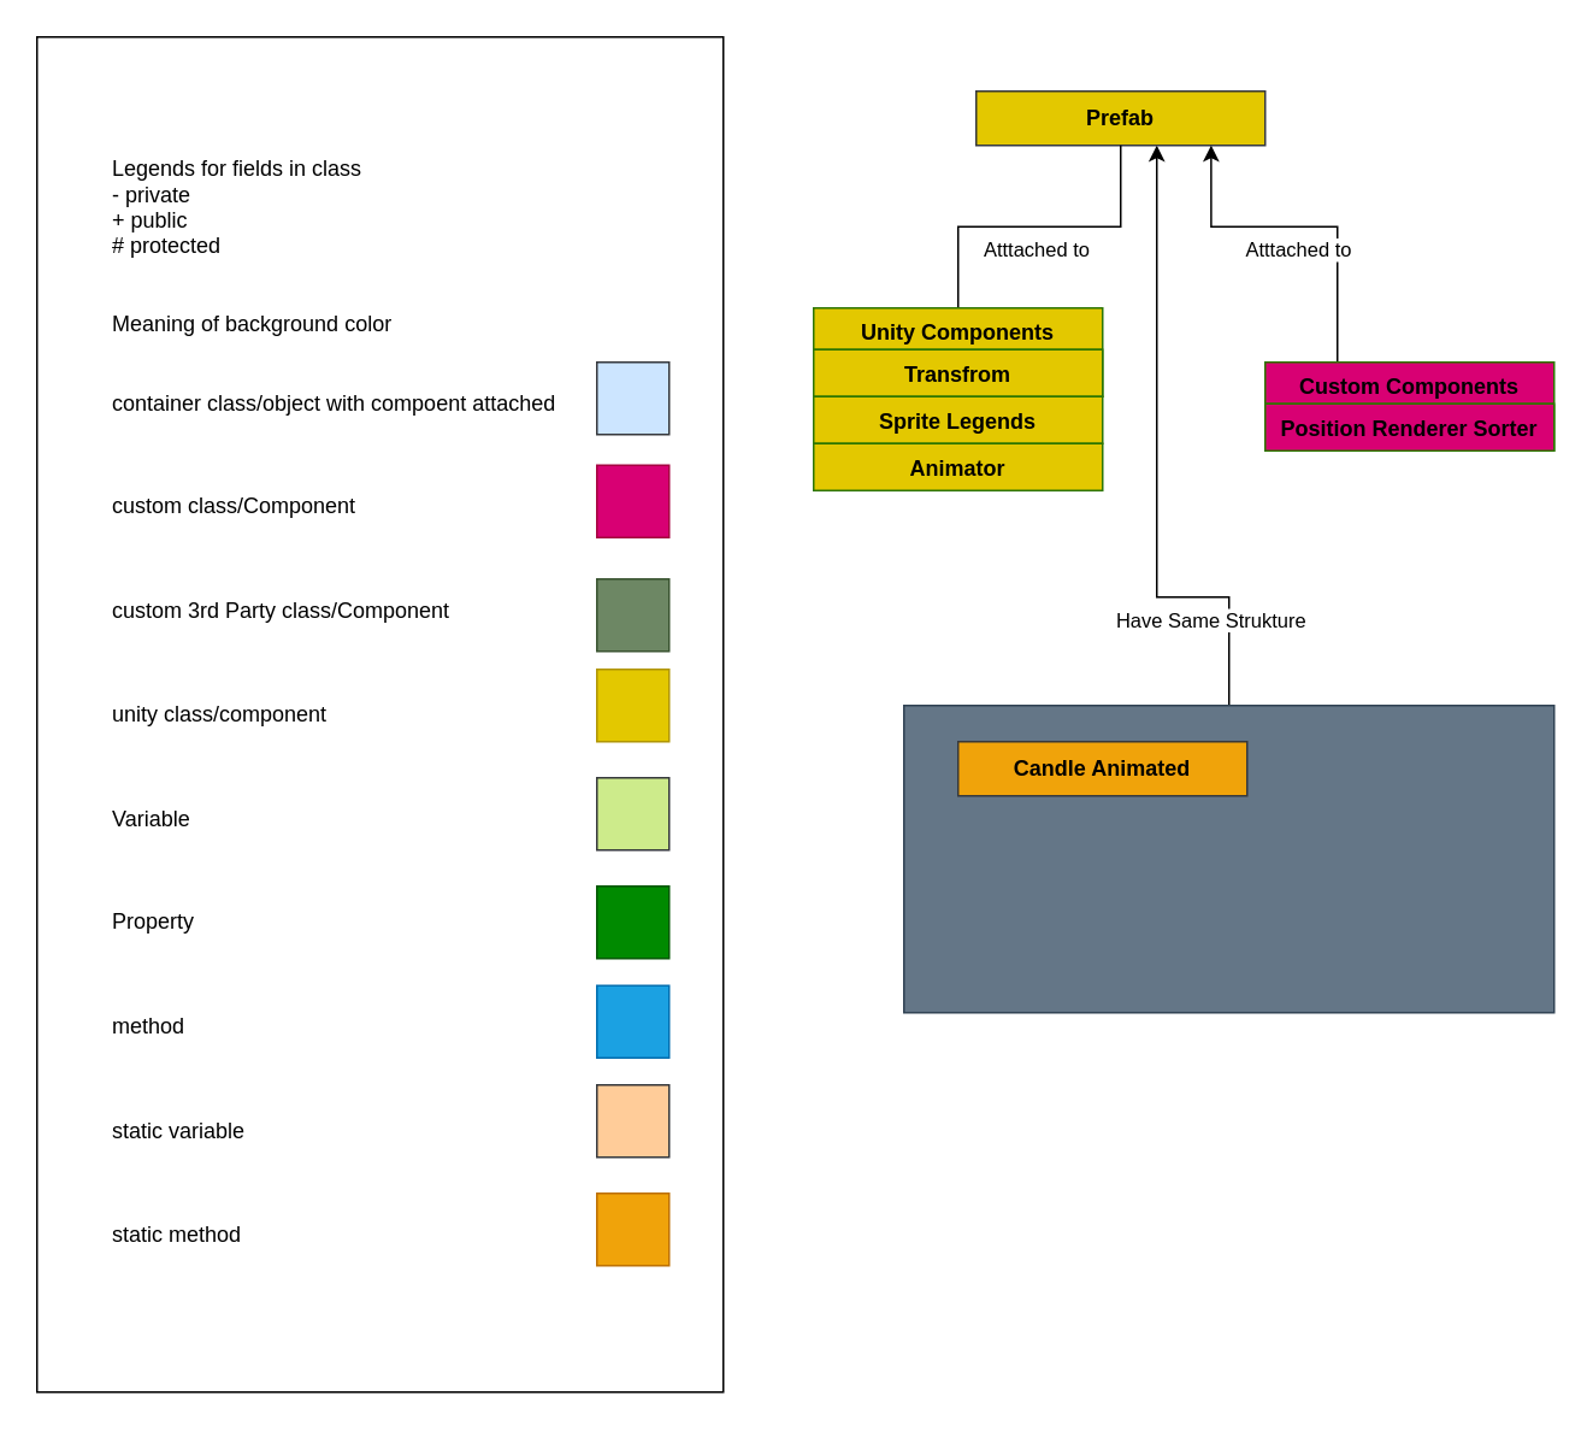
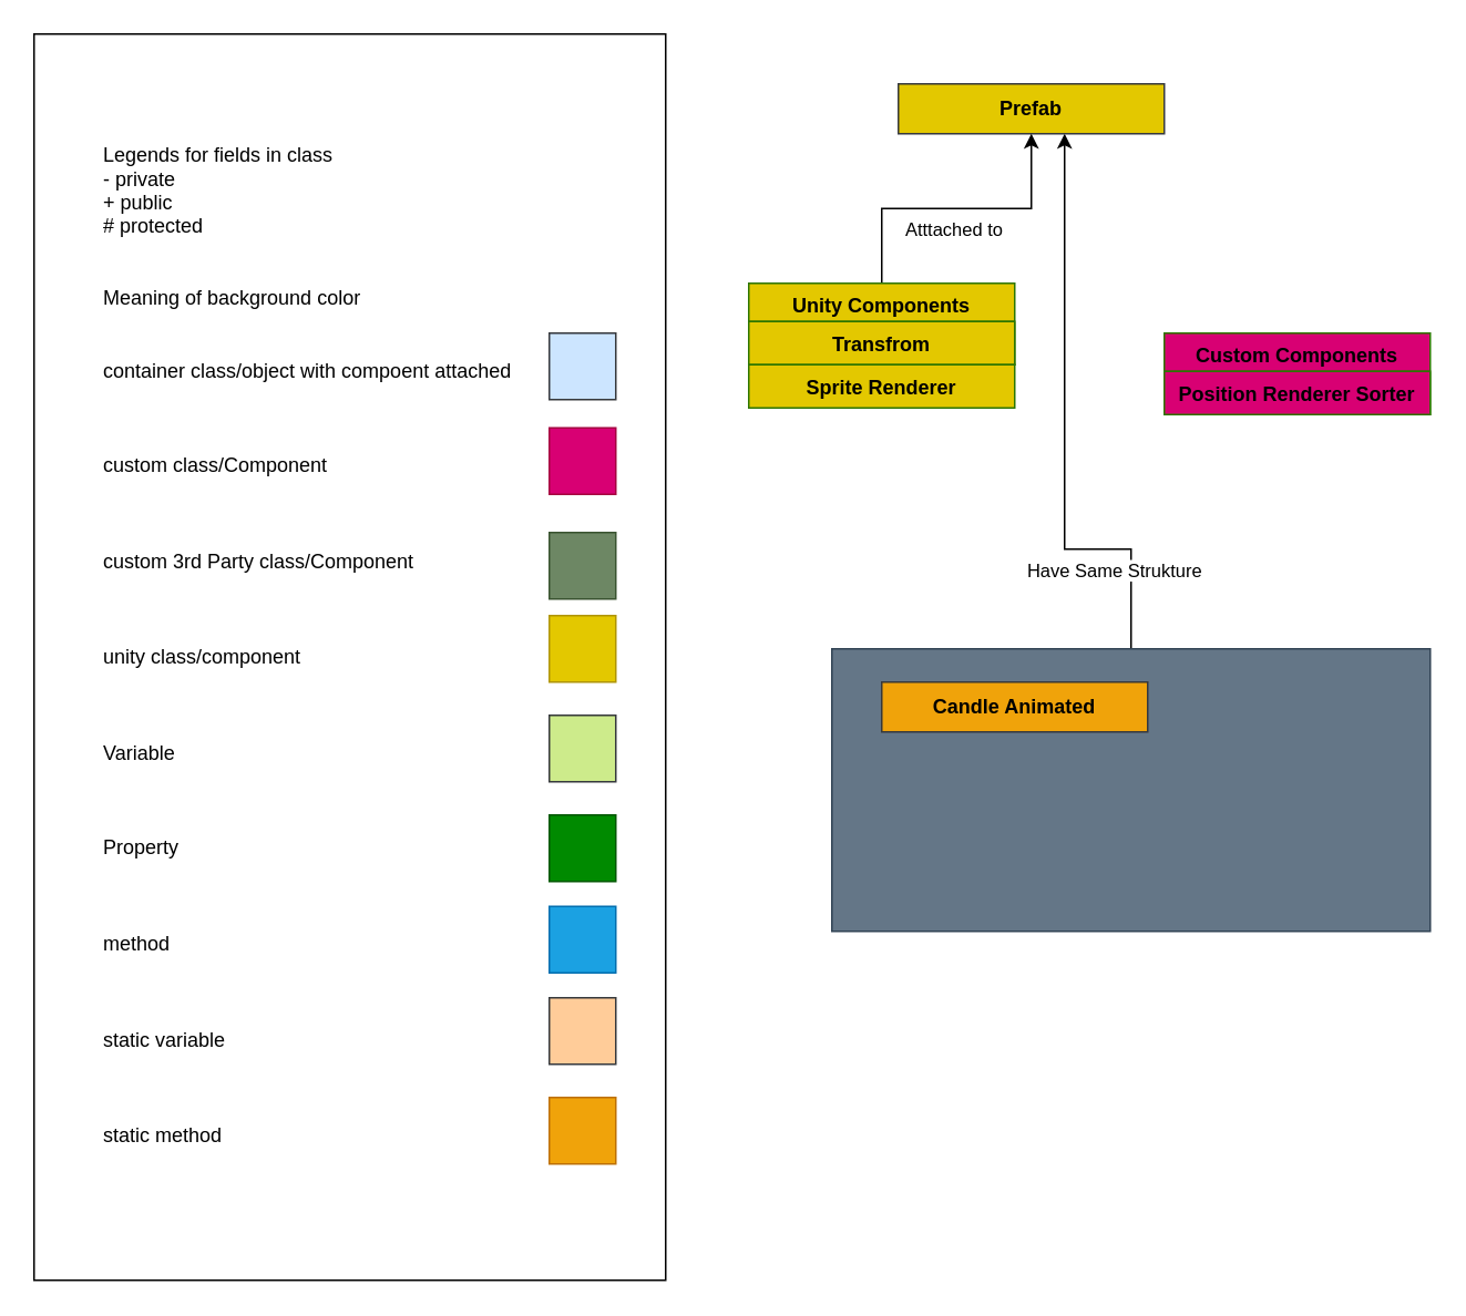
  <mxCell id="0" />
  <mxCell id="1" parent="0" />
  <mxCell id="2" value="Have Same Strukture" style="edgeStyle=orthogonalEdgeStyle;rounded=0;orthogonalLoop=1;jettySize=auto;html=1;entryX=0.625;entryY=1;entryDx=0;entryDy=0;entryPerimeter=0;fontColor=#000000;verticalAlign=top;" parent="1" source="3" target="14" edge="1"><mxGeometry x="-0.657" y="10" relative="1" as="geometry"><Array as="points"><mxPoint x="680" y="330" /><mxPoint x="640" y="330" /></Array><mxPoint x="-10" y="-10" as="offset" /></mxGeometry></mxCell>
  <mxCell id="3" value="" style="rounded=0;whiteSpace=wrap;html=1;fillColor=#647687;strokeColor=#314354;fontColor=#ffffff;" parent="1" vertex="1"><mxGeometry x="500" y="390" width="360" height="170" as="geometry" /></mxCell>
  <mxCell id="4" value="&lt;blockquote style=&quot;margin: 0 0 0 40px ; border: none ; padding: 0px&quot;&gt;&lt;div&gt;&lt;span&gt;Legends for fields in class&lt;/span&gt;&lt;/div&gt;&lt;div&gt;&lt;span&gt;- private&lt;/span&gt;&lt;/div&gt;&lt;div&gt;&lt;span&gt;+ public&lt;/span&gt;&lt;/div&gt;&lt;div&gt;&lt;span&gt;# protected&lt;/span&gt;&lt;/div&gt;&lt;div&gt;&lt;span&gt;&lt;br&gt;&lt;/span&gt;&lt;/div&gt;&lt;div&gt;&lt;span&gt;&lt;br&gt;&lt;/span&gt;&lt;/div&gt;&lt;div&gt;&lt;span&gt;Meaning of background color&lt;/span&gt;&lt;/div&gt;&lt;div&gt;&lt;span&gt;&lt;br&gt;&lt;/span&gt;&lt;/div&gt;&lt;div&gt;&lt;br&gt;&lt;/div&gt;&lt;div&gt;container class/object with compoent attached&lt;/div&gt;&lt;div&gt;&lt;span&gt;&lt;br&gt;&lt;/span&gt;&lt;/div&gt;&lt;div&gt;&lt;span&gt;&lt;br&gt;&lt;/span&gt;&lt;/div&gt;&lt;div&gt;&lt;span&gt;&lt;br&gt;&lt;/span&gt;&lt;/div&gt;&lt;div&gt;&lt;span&gt;custom class/Component&lt;/span&gt;&lt;/div&gt;&lt;div&gt;&lt;span&gt;&lt;br&gt;&lt;/span&gt;&lt;/div&gt;&lt;div&gt;&lt;span&gt;&lt;br&gt;&lt;/span&gt;&lt;/div&gt;&lt;div&gt;&lt;span&gt;&lt;br&gt;&lt;/span&gt;&lt;/div&gt;&lt;div&gt;&lt;span&gt;custom 3rd Party class/Component&lt;/span&gt;&lt;/div&gt;&lt;div&gt;&lt;span&gt;&lt;br&gt;&lt;/span&gt;&lt;/div&gt;&lt;div&gt;&lt;span&gt;&lt;br&gt;&lt;/span&gt;&lt;/div&gt;&lt;div&gt;&lt;span&gt;&lt;br&gt;&lt;/span&gt;&lt;/div&gt;&lt;div&gt;&lt;span&gt;unity class/component&lt;/span&gt;&lt;/div&gt;&lt;div&gt;&lt;span&gt;&lt;br&gt;&lt;/span&gt;&lt;/div&gt;&lt;div&gt;&lt;span&gt;&lt;br&gt;&lt;/span&gt;&lt;/div&gt;&lt;div&gt;&lt;span&gt;&lt;br&gt;&lt;/span&gt;&lt;/div&gt;&lt;div&gt;&lt;span&gt;Variable&lt;/span&gt;&lt;/div&gt;&lt;div&gt;&lt;span&gt;&lt;br&gt;&lt;/span&gt;&lt;/div&gt;&lt;div&gt;&lt;span&gt;&lt;br&gt;&lt;/span&gt;&lt;/div&gt;&lt;div&gt;&lt;span&gt;&lt;br&gt;&lt;/span&gt;&lt;/div&gt;&lt;div&gt;&lt;span&gt;Property&lt;/span&gt;&lt;/div&gt;&lt;div&gt;&lt;span&gt;&lt;br&gt;&lt;/span&gt;&lt;/div&gt;&lt;div&gt;&lt;span&gt;&lt;br&gt;&lt;/span&gt;&lt;/div&gt;&lt;div&gt;&lt;span&gt;&lt;br&gt;&lt;/span&gt;&lt;/div&gt;&lt;div&gt;&lt;span&gt;method&lt;/span&gt;&lt;/div&gt;&lt;div&gt;&lt;span&gt;&lt;br&gt;&lt;/span&gt;&lt;/div&gt;&lt;div&gt;&lt;span&gt;&lt;br&gt;&lt;/span&gt;&lt;/div&gt;&lt;div&gt;&lt;span&gt;&lt;br&gt;&lt;/span&gt;&lt;/div&gt;&lt;div&gt;static variable&lt;/div&gt;&lt;div&gt;&lt;br&gt;&lt;/div&gt;&lt;div&gt;&lt;br&gt;&lt;/div&gt;&lt;div&gt;&lt;br&gt;&lt;/div&gt;&lt;div&gt;&lt;span&gt;static method&lt;/span&gt;&lt;/div&gt;&lt;/blockquote&gt;&lt;div&gt;&lt;br&gt;&lt;/div&gt;" style="rounded=0;whiteSpace=wrap;html=1;align=left;" parent="1" vertex="1"><mxGeometry x="20" y="20" width="380" height="750" as="geometry" /></mxCell>
  <mxCell id="5" value="" style="rounded=0;whiteSpace=wrap;html=1;fillColor=#d80073;strokeColor=#A50040;fontColor=#ffffff;" parent="1" vertex="1"><mxGeometry x="330" y="257" width="40" height="40" as="geometry" /></mxCell>
  <mxCell id="6" value="" style="rounded=0;whiteSpace=wrap;html=1;fillColor=#cdeb8b;strokeColor=#36393d;" parent="1" vertex="1"><mxGeometry x="330" y="430" width="40" height="40" as="geometry" /></mxCell>
  <mxCell id="7" value="" style="rounded=0;whiteSpace=wrap;html=1;fillColor=#008a00;strokeColor=#005700;fontColor=#ffffff;" parent="1" vertex="1"><mxGeometry x="330" y="490" width="40" height="40" as="geometry" /></mxCell>
  <mxCell id="8" value="" style="rounded=0;whiteSpace=wrap;html=1;fillColor=#1ba1e2;strokeColor=#006EAF;fontColor=#ffffff;" parent="1" vertex="1"><mxGeometry x="330" y="545" width="40" height="40" as="geometry" /></mxCell>
  <mxCell id="9" value="" style="rounded=0;whiteSpace=wrap;html=1;fillColor=#ffcc99;strokeColor=#36393d;" parent="1" vertex="1"><mxGeometry x="330" y="600" width="40" height="40" as="geometry" /></mxCell>
  <mxCell id="10" value="" style="rounded=0;whiteSpace=wrap;html=1;fillColor=#f0a30a;strokeColor=#BD7000;fontColor=#ffffff;" parent="1" vertex="1"><mxGeometry x="330" y="660" width="40" height="40" as="geometry" /></mxCell>
  <mxCell id="11" value="" style="rounded=0;whiteSpace=wrap;html=1;fillColor=#6D8764;strokeColor=#3A5431;fontColor=#ffffff;" parent="1" vertex="1"><mxGeometry x="330" y="320" width="40" height="40" as="geometry" /></mxCell>
  <mxCell id="12" value="" style="rounded=0;whiteSpace=wrap;html=1;fillColor=#e3c800;strokeColor=#B09500;fontColor=#ffffff;" parent="1" vertex="1"><mxGeometry x="330" y="370" width="40" height="40" as="geometry" /></mxCell>
  <mxCell id="13" value="" style="rounded=0;whiteSpace=wrap;html=1;fillColor=#cce5ff;strokeColor=#36393d;" parent="1" vertex="1"><mxGeometry x="330" y="200" width="40" height="40" as="geometry" /></mxCell>
  <mxCell id="14" value="Prefab" style="rounded=0;whiteSpace=wrap;html=1;fontColor=#000000;align=center;strokeColor=#36393d;fillColor=#e3c800;fontStyle=1;" parent="1" vertex="1"><mxGeometry x="540" y="50" width="160" height="30" as="geometry" /></mxCell>
- <mxCell id="15" value="Atttached to&amp;nbsp;" style="edgeStyle=orthogonalEdgeStyle;rounded=0;orthogonalLoop=1;jettySize=auto;html=1;exitX=0.5;exitY=0;exitDx=0;exitDy=0;fontColor=#000000;align=center;verticalAlign=top;endArrow=none;" parent="1" source="16" target="14" edge="1"><mxGeometry relative="1" as="geometry" /></mxCell>
+ <mxCell id="15" value="Atttached to&amp;nbsp;" style="edgeStyle=orthogonalEdgeStyle;rounded=0;orthogonalLoop=1;jettySize=auto;html=1;exitX=0.5;exitY=0;exitDx=0;exitDy=0;fontColor=#000000;align=center;verticalAlign=top;" parent="1" source="16" target="14" edge="1"><mxGeometry relative="1" as="geometry" /></mxCell>
  <mxCell id="16" value="Unity Components" style="swimlane;fontStyle=1;childLayout=stackLayout;horizontal=1;fillColor=#E3C800;horizontalStack=0;resizeParent=1;resizeParentMax=0;resizeLast=0;collapsible=1;marginBottom=0;fontColor=#000000;align=center;verticalAlign=top;strokeColor=#2D7600;gradientColor=none;spacingLeft=4;spacingRight=4;" parent="1" vertex="1"><mxGeometry x="450" y="170" width="160" height="49" as="geometry"><mxRectangle x="460" y="190" width="140" height="23" as="alternateBounds" /></mxGeometry></mxCell>
  <mxCell id="17" value="Transfrom" style="text;strokeColor=#2D7600;fillColor=#E3C800;align=center;verticalAlign=top;spacingLeft=4;spacingRight=4;overflow=hidden;rotatable=0;points=[[0,0.5],[1,0.5]];portConstraint=eastwest;fontColor=#000000;fontStyle=1" parent="16" vertex="1"><mxGeometry y="23" width="160" height="26" as="geometry" /></mxCell>
- <mxCell id="18" value="Atttached to&amp;nbsp;" style="edgeStyle=orthogonalEdgeStyle;rounded=0;orthogonalLoop=1;jettySize=auto;html=1;entryX=0.813;entryY=1;entryDx=0;entryDy=0;entryPerimeter=0;fontColor=#000000;align=center;verticalAlign=top;" parent="1" source="23" target="14" edge="1"><mxGeometry relative="1" as="geometry"><Array as="points"><mxPoint x="740" y="125" /><mxPoint x="670" y="125" /></Array></mxGeometry></mxCell>
- <mxCell id="19" value="Sprite Legends" style="text;strokeColor=#2D7600;fillColor=#E3C800;align=center;verticalAlign=top;spacingLeft=4;spacingRight=4;overflow=hidden;rotatable=0;points=[[0,0.5],[1,0.5]];portConstraint=eastwest;fontColor=#000000;fontStyle=1" parent="1" vertex="1"><mxGeometry x="450" y="219" width="160" height="26" as="geometry" /></mxCell>
- <mxCell id="20" value="Animator" style="text;strokeColor=#2D7600;fillColor=#E3C800;align=center;verticalAlign=top;spacingLeft=4;spacingRight=4;overflow=hidden;rotatable=0;points=[[0,0.5],[1,0.5]];portConstraint=eastwest;fontColor=#000000;fontStyle=1" parent="1" vertex="1"><mxGeometry x="450" y="245" width="160" height="26" as="geometry" /></mxCell>
+ <mxCell id="19" value="Sprite Renderer" style="text;strokeColor=#2D7600;fillColor=#E3C800;align=center;verticalAlign=top;spacingLeft=4;spacingRight=4;overflow=hidden;rotatable=0;points=[[0,0.5],[1,0.5]];portConstraint=eastwest;fontColor=#000000;fontStyle=1" parent="1" vertex="1"><mxGeometry x="450" y="219" width="160" height="26" as="geometry" /></mxCell>
  <mxCell id="21" style="edgeStyle=orthogonalEdgeStyle;rounded=0;orthogonalLoop=1;jettySize=auto;html=1;exitX=0.5;exitY=1;exitDx=0;exitDy=0;" parent="1" source="4" target="4" edge="1"><mxGeometry relative="1" as="geometry" /></mxCell>
  <mxCell id="22" value="Candle Animated" style="rounded=0;whiteSpace=wrap;html=1;fontColor=#000000;align=center;strokeColor=#36393d;fillColor=#f0a30a;fontStyle=1;" parent="1" vertex="1"><mxGeometry x="530" y="410" width="160" height="30" as="geometry" /></mxCell>
  <mxCell id="23" value="Custom Components" style="swimlane;fontStyle=1;childLayout=stackLayout;horizontal=1;horizontalStack=0;resizeParent=1;resizeParentMax=0;resizeLast=0;collapsible=1;marginBottom=0;fontColor=#000000;align=center;verticalAlign=top;strokeColor=#2D7600;gradientColor=none;spacingLeft=4;spacingRight=4;fillColor=#D80073;" parent="1" vertex="1"><mxGeometry x="700" y="200" width="160" height="49" as="geometry"><mxRectangle x="650" y="200" width="160" height="23" as="alternateBounds" /></mxGeometry></mxCell>
  <mxCell id="24" value="Position Renderer Sorter" style="text;strokeColor=#2D7600;align=center;verticalAlign=top;spacingLeft=4;spacingRight=4;overflow=hidden;rotatable=0;points=[[0,0.5],[1,0.5]];portConstraint=eastwest;fontColor=#000000;fontStyle=1;fillColor=#D80073;" parent="23" vertex="1"><mxGeometry y="23" width="160" height="26" as="geometry" /></mxCell>
